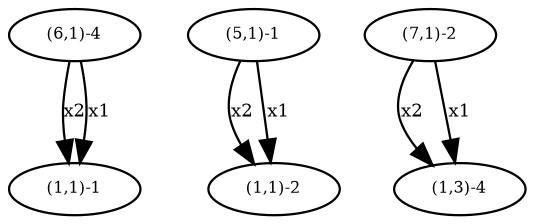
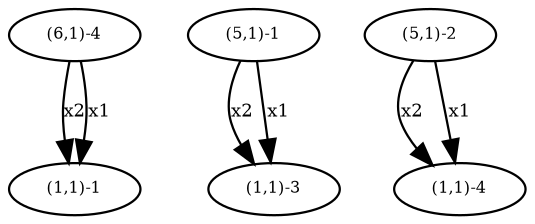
  digraph {
    node [fontsize=7]
    edge [fontsize=8]
    n1 [height=.01 label="(1,1)-1" width=.01]
-   n2 [height=.01 label="(1,1)-2" width=.01]
-   n3 [height=.01 label="(1,3)-4" width=.01]
+   n2 [height=.01 label="(1,1)-3" width=.01]
+   n3 [height=.01 label="(1,1)-4" width=.01]
    n4 [height=.01 label="(5,1)-1" width=.01]
-   n5 [height=.01 label="(7,1)-2" width=.01]
+   n5 [height=.01 label="(5,1)-2" width=.01]
    n6 [height=.01 label="(6,1)-4" width=.01]
    n4 -> n2 [label=x2]
    n4 -> n2 [label=x1]
    n5 -> n3 [label=x2]
    n5 -> n3 [label=x1]
    n6 -> n1 [label=x2]
    n6 -> n1 [label=x1]
  }
